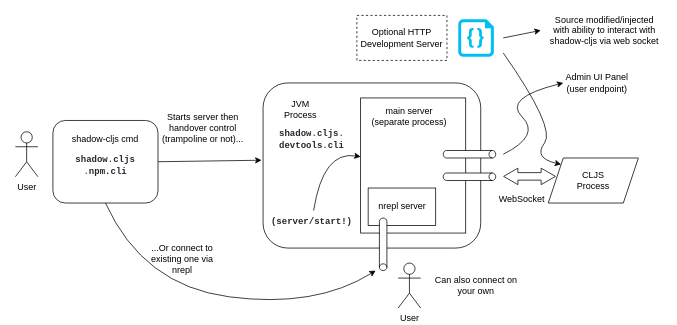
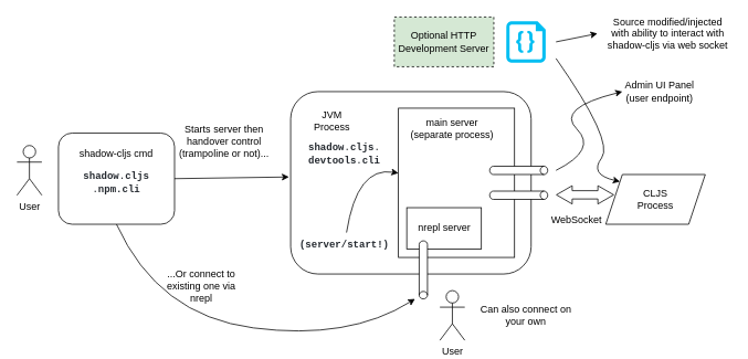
  <mxCell id="0" />
  <mxCell id="1" parent="0" />
  <mxCell id="2" value="" style="rounded=1;whiteSpace=wrap;html=1;" vertex="1" parent="1"><mxGeometry x="70" y="160" width="140" height="110" as="geometry" /></mxCell>
  <mxCell id="3" value="" style="rounded=1;whiteSpace=wrap;html=1;" vertex="1" parent="1"><mxGeometry x="350" y="110" width="290" height="220" as="geometry" /></mxCell>
  <mxCell id="4" value="" style="rounded=0;whiteSpace=wrap;html=1;" vertex="1" parent="1"><mxGeometry x="480" y="130" width="140" height="180" as="geometry" /></mxCell>
  <mxCell id="5" value="" style="rounded=0;whiteSpace=wrap;html=1;" vertex="1" parent="1"><mxGeometry x="490" y="250" width="90" height="50" as="geometry" /></mxCell>
  <mxCell id="6" value="nrepl server" style="text;html=1;strokeColor=none;fillColor=none;align=center;verticalAlign=middle;whiteSpace=wrap;rounded=0;" vertex="1" parent="1"><mxGeometry x="497.5" y="260" width="75" height="30" as="geometry" /></mxCell>
  <mxCell id="7" value="main server (separate process)" style="text;html=1;strokeColor=none;fillColor=none;align=center;verticalAlign=middle;whiteSpace=wrap;rounded=0;" vertex="1" parent="1"><mxGeometry x="490" y="140" width="110" height="30" as="geometry" /></mxCell>
  <mxCell id="8" value="JVM Process" style="text;html=1;strokeColor=none;fillColor=none;align=center;verticalAlign=middle;whiteSpace=wrap;rounded=0;" vertex="1" parent="1"><mxGeometry x="370" y="130" width="60" height="30" as="geometry" /></mxCell>
  <mxCell id="9" value="" style="shape=cylinder3;whiteSpace=wrap;html=1;boundedLbl=1;backgroundOutline=1;size=4.5;rotation=-180;" vertex="1" parent="1"><mxGeometry x="505" y="290" width="10" height="70" as="geometry" /></mxCell>
  <mxCell id="10" value="" style="shape=cylinder3;whiteSpace=wrap;html=1;boundedLbl=1;backgroundOutline=1;size=4.5;rotation=90;" vertex="1" parent="1"><mxGeometry x="620" y="200" width="10" height="70" as="geometry" /></mxCell>
  <mxCell id="11" value="" style="shape=cylinder3;whiteSpace=wrap;html=1;boundedLbl=1;backgroundOutline=1;size=4.5;rotation=90;" vertex="1" parent="1"><mxGeometry x="620" y="170" width="10" height="70" as="geometry" /></mxCell>
  <mxCell id="12" value="" style="curved=1;endArrow=classic;html=1;rounded=0;entryX=0;entryY=0.5;entryDx=0;entryDy=0;" edge="1" parent="1" target="13"><mxGeometry width="50" height="50" relative="1" as="geometry"><mxPoint x="670" y="205" as="sourcePoint" /><mxPoint x="730" y="125" as="targetPoint" /><Array as="points"><mxPoint x="720" y="180" /><mxPoint x="670" y="130" /></Array></mxGeometry></mxCell>
  <mxCell id="13" value="Admin UI Panel (user endpoint)" style="text;html=1;strokeColor=none;fillColor=none;align=center;verticalAlign=middle;whiteSpace=wrap;rounded=0;" vertex="1" parent="1"><mxGeometry x="750" y="95" width="90" height="30" as="geometry" /></mxCell>
- <mxCell id="14" value="Optional HTTP Development Server" style="rounded=0;whiteSpace=wrap;html=1;dashed=1;" vertex="1" parent="1"><mxGeometry x="475" y="20" width="120" height="60" as="geometry" /></mxCell>
+ <mxCell id="14" value="Optional HTTP Development Server" style="rounded=0;whiteSpace=wrap;html=1;dashed=1;fillColor=#d5e8d4;" vertex="1" parent="1"><mxGeometry x="475" y="20" width="120" height="60" as="geometry" /></mxCell>
  <mxCell id="15" value="&lt;span style=&quot;box-sizing: border-box; background-color: var(--color-search-keyword-hl); color: rgb(36, 41, 47); font-family: ui-monospace, SFMono-Regular, &amp;quot;SF Mono&amp;quot;, Menlo, Consolas, &amp;quot;Liberation Mono&amp;quot;, monospace; text-align: start; border-radius: 6px !important; font-weight: 600 !important; display: inline-block !important;&quot; class=&quot;text-bold hx_keyword-hl rounded-2 d-inline-block&quot;&gt;shadow&lt;/span&gt;&lt;span style=&quot;color: rgb(36, 41, 47); font-family: ui-monospace, SFMono-Regular, &amp;quot;SF Mono&amp;quot;, Menlo, Consolas, &amp;quot;Liberation Mono&amp;quot;, monospace; text-align: start; background-color: rgb(255, 255, 255);&quot;&gt;.&lt;/span&gt;&lt;span style=&quot;box-sizing: border-box; background-color: var(--color-search-keyword-hl); color: rgb(36, 41, 47); font-family: ui-monospace, SFMono-Regular, &amp;quot;SF Mono&amp;quot;, Menlo, Consolas, &amp;quot;Liberation Mono&amp;quot;, monospace; text-align: start; border-radius: 6px !important; font-weight: 600 !important; display: inline-block !important;&quot; class=&quot;text-bold hx_keyword-hl rounded-2 d-inline-block&quot;&gt;cljs&lt;/span&gt;&lt;span style=&quot;color: rgb(36, 41, 47); font-family: ui-monospace, SFMono-Regular, &amp;quot;SF Mono&amp;quot;, Menlo, Consolas, &amp;quot;Liberation Mono&amp;quot;, monospace; text-align: start; background-color: rgb(255, 255, 255);&quot;&gt;.&lt;/span&gt;&lt;span style=&quot;box-sizing: border-box; background-color: var(--color-search-keyword-hl); color: rgb(36, 41, 47); font-family: ui-monospace, SFMono-Regular, &amp;quot;SF Mono&amp;quot;, Menlo, Consolas, &amp;quot;Liberation Mono&amp;quot;, monospace; text-align: start; border-radius: 6px !important; font-weight: 600 !important; display: inline-block !important;&quot; class=&quot;text-bold hx_keyword-hl rounded-2 d-inline-block&quot;&gt;devtools&lt;/span&gt;&lt;span style=&quot;color: rgb(36, 41, 47); font-family: ui-monospace, SFMono-Regular, &amp;quot;SF Mono&amp;quot;, Menlo, Consolas, &amp;quot;Liberation Mono&amp;quot;, monospace; text-align: start; background-color: rgb(255, 255, 255);&quot;&gt;.&lt;/span&gt;&lt;span style=&quot;box-sizing: border-box; background-color: var(--color-search-keyword-hl); color: rgb(36, 41, 47); font-family: ui-monospace, SFMono-Regular, &amp;quot;SF Mono&amp;quot;, Menlo, Consolas, &amp;quot;Liberation Mono&amp;quot;, monospace; text-align: start; border-radius: 6px !important; font-weight: 600 !important; display: inline-block !important;&quot; class=&quot;text-bold hx_keyword-hl rounded-2 d-inline-block&quot;&gt;cli&lt;/span&gt;" style="text;html=1;strokeColor=none;fillColor=none;align=center;verticalAlign=middle;whiteSpace=wrap;rounded=0;dashed=1;" vertex="1" parent="1"><mxGeometry x="360" y="170" width="110" height="30" as="geometry" /></mxCell>
  <mxCell id="16" value="&lt;span style=&quot;box-sizing: border-box; background-color: var(--color-search-keyword-hl); color: rgb(36, 41, 47); font-family: ui-monospace, SFMono-Regular, &amp;quot;SF Mono&amp;quot;, Menlo, Consolas, &amp;quot;Liberation Mono&amp;quot;, monospace; text-align: start; border-radius: 6px !important; font-weight: 600 !important; display: inline-block !important;&quot; class=&quot;text-bold hx_keyword-hl rounded-2 d-inline-block&quot;&gt;shadow&lt;/span&gt;&lt;span style=&quot;color: rgb(36, 41, 47); font-family: ui-monospace, SFMono-Regular, &amp;quot;SF Mono&amp;quot;, Menlo, Consolas, &amp;quot;Liberation Mono&amp;quot;, monospace; text-align: start; background-color: rgb(255, 255, 255);&quot;&gt;.&lt;/span&gt;&lt;span style=&quot;box-sizing: border-box; background-color: var(--color-search-keyword-hl); color: rgb(36, 41, 47); font-family: ui-monospace, SFMono-Regular, &amp;quot;SF Mono&amp;quot;, Menlo, Consolas, &amp;quot;Liberation Mono&amp;quot;, monospace; text-align: start; border-radius: 6px !important; font-weight: 600 !important; display: inline-block !important;&quot; class=&quot;text-bold hx_keyword-hl rounded-2 d-inline-block&quot;&gt;cljs&lt;/span&gt;&lt;span style=&quot;color: rgb(36, 41, 47); font-family: ui-monospace, SFMono-Regular, &amp;quot;SF Mono&amp;quot;, Menlo, Consolas, &amp;quot;Liberation Mono&amp;quot;, monospace; text-align: start; background-color: rgb(255, 255, 255);&quot;&gt;.&lt;b&gt;npm.cli&lt;/b&gt;&lt;/span&gt;" style="text;html=1;strokeColor=none;fillColor=none;align=center;verticalAlign=middle;whiteSpace=wrap;rounded=0;dashed=1;" vertex="1" parent="1"><mxGeometry y="205" width="120" height="30" as="geometry" x="80" /></mxCell>
  <mxCell id="17" value="&lt;div style=&quot;text-align: start;&quot;&gt;&lt;span style=&quot;background-color: initial;&quot;&gt;&lt;font face=&quot;ui-monospace, SFMono-Regular, SF Mono, Menlo, Consolas, Liberation Mono, monospace&quot; color=&quot;#24292f&quot;&gt;&lt;b&gt;(server/start!)&lt;/b&gt;&lt;/font&gt;&lt;/span&gt;&lt;/div&gt;" style="text;html=1;strokeColor=none;fillColor=none;align=center;verticalAlign=middle;whiteSpace=wrap;rounded=0;dashed=1;" vertex="1" parent="1"><mxGeometry x="360" y="280" width="110" height="30" as="geometry" /></mxCell>
  <mxCell id="18" value="" style="curved=1;endArrow=classic;html=1;rounded=0;" edge="1" parent="1" source="17" target="4"><mxGeometry width="50" height="50" relative="1" as="geometry"><mxPoint x="180" y="240" as="sourcePoint" /><mxPoint x="230" y="190" as="targetPoint" /><Array as="points"><mxPoint x="430" y="200" /></Array></mxGeometry></mxCell>
  <mxCell id="19" value="User" style="shape=umlActor;verticalLabelPosition=bottom;verticalAlign=top;html=1;outlineConnect=0;" vertex="1" parent="1"><mxGeometry x="530" y="350" width="30" height="60" as="geometry" /></mxCell>
  <mxCell id="20" value="" style="shape=parallelogram;perimeter=parallelogramPerimeter;whiteSpace=wrap;html=1;fixedSize=1;" vertex="1" parent="1"><mxGeometry x="730" y="210" width="120" height="60" as="geometry" /></mxCell>
  <mxCell id="21" value="" style="verticalLabelPosition=bottom;html=1;verticalAlign=top;align=center;strokeColor=none;fillColor=#00BEF2;shape=mxgraph.azure.code_file;pointerEvents=1;" vertex="1" parent="1"><mxGeometry x="610" y="25" width="47.5" height="50" as="geometry" /></mxCell>
  <mxCell id="22" value="" style="endArrow=classic;html=1;rounded=0;" edge="1" parent="1"><mxGeometry width="50" height="50" relative="1" as="geometry"><mxPoint x="670" y="50" as="sourcePoint" /><mxPoint x="720" y="40" as="targetPoint" /></mxGeometry></mxCell>
  <mxCell id="23" value="Source modified/injected with ability to interact with shadow-cljs via web socket" style="text;html=1;strokeColor=none;fillColor=none;align=center;verticalAlign=middle;whiteSpace=wrap;rounded=0;" vertex="1" parent="1"><mxGeometry x="730" y="20" width="150" height="40" as="geometry" /></mxCell>
  <mxCell id="24" value="" style="curved=1;endArrow=classic;html=1;rounded=0;entryX=0;entryY=0;entryDx=0;entryDy=0;" edge="1" parent="1" target="20"><mxGeometry width="50" height="50" relative="1" as="geometry"><mxPoint x="670" y="70" as="sourcePoint" /><mxPoint x="760" y="370" as="targetPoint" /><Array as="points"><mxPoint x="740" y="170" /><mxPoint x="710" y="210" /></Array></mxGeometry></mxCell>
  <mxCell id="25" value="CLJS Process" style="text;html=1;strokeColor=none;fillColor=none;align=center;verticalAlign=middle;whiteSpace=wrap;rounded=0;" vertex="1" parent="1"><mxGeometry x="760" y="225" width="60" height="30" as="geometry" /></mxCell>
  <mxCell id="26" value="" style="shape=flexArrow;endArrow=classic;startArrow=classic;html=1;rounded=0;endWidth=11;endSize=6;startWidth=11;startSize=6;" edge="1" parent="1"><mxGeometry width="100" height="100" relative="1" as="geometry"><mxPoint x="670" y="234.5" as="sourcePoint" /><mxPoint x="740" y="234.5" as="targetPoint" /></mxGeometry></mxCell>
  <mxCell id="27" value="WebSocket" style="text;html=1;strokeColor=none;fillColor=none;align=center;verticalAlign=middle;whiteSpace=wrap;rounded=0;" vertex="1" parent="1"><mxGeometry x="660" y="250" width="70" height="30" as="geometry" /></mxCell>
  <mxCell id="28" value="User" style="shape=umlActor;verticalLabelPosition=bottom;verticalAlign=top;html=1;outlineConnect=0;" vertex="1" parent="1"><mxGeometry x="20" y="175" width="30" height="60" as="geometry" /></mxCell>
  <mxCell id="29" value="shadow-cljs cmd" style="text;html=1;strokeColor=none;fillColor=none;align=center;verticalAlign=middle;whiteSpace=wrap;rounded=0;" vertex="1" parent="1"><mxGeometry x="85" y="170" width="110" height="30" as="geometry" /></mxCell>
  <mxCell id="30" value="" style="endArrow=classic;html=1;rounded=0;entryX=-0.007;entryY=0.468;entryDx=0;entryDy=0;entryPerimeter=0;exitX=1;exitY=0.5;exitDx=0;exitDy=0;" edge="1" parent="1" source="2" target="3"><mxGeometry width="50" height="50" relative="1" as="geometry"><mxPoint x="110" y="215" as="sourcePoint" /><mxPoint x="160" y="165" as="targetPoint" /></mxGeometry></mxCell>
  <mxCell id="31" value="Starts server then handover control&lt;br&gt;(trampoline or not)..." style="text;html=1;strokeColor=none;fillColor=none;align=center;verticalAlign=middle;whiteSpace=wrap;rounded=0;" vertex="1" parent="1"><mxGeometry x="210" y="140" width="120" height="60" as="geometry" /></mxCell>
  <mxCell id="32" value="" style="curved=1;endArrow=classic;html=1;rounded=0;exitX=0.5;exitY=1;exitDx=0;exitDy=0;" edge="1" parent="1" source="2"><mxGeometry width="50" height="50" relative="1" as="geometry"><mxPoint x="150" y="330" as="sourcePoint" /><mxPoint x="500" y="360" as="targetPoint" /><Array as="points"><mxPoint x="190" y="380" /><mxPoint x="420" y="410" /></Array></mxGeometry></mxCell>
  <mxCell id="33" value="...Or connect to existing one via nrepl" style="text;html=1;strokeColor=none;fillColor=none;align=center;verticalAlign=middle;whiteSpace=wrap;rounded=0;" vertex="1" parent="1"><mxGeometry x="190" y="315" width="105" height="60" as="geometry" /></mxCell>
  <mxCell id="34" value="Can also connect on your own" style="text;html=1;strokeColor=none;fillColor=none;align=center;verticalAlign=middle;whiteSpace=wrap;rounded=0;" vertex="1" parent="1"><mxGeometry x="570" y="360" width="127.5" height="40" as="geometry" /></mxCell>
